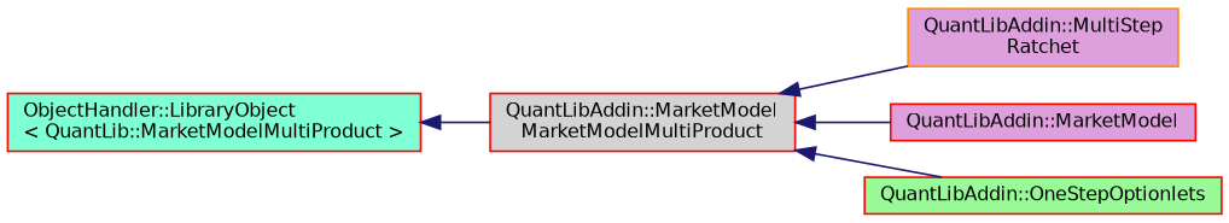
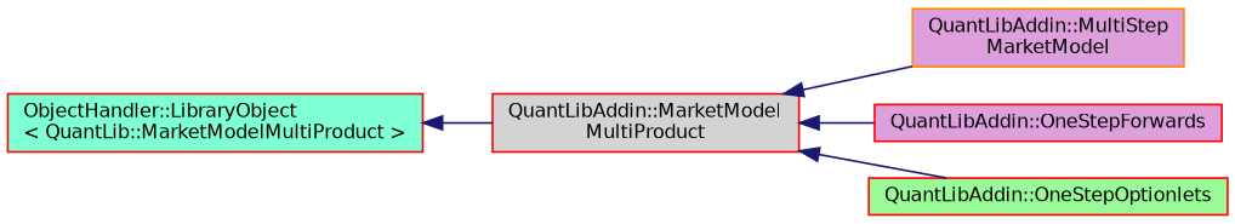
  digraph {
    rankdir=LR
    node [color=red fillcolor=plum fontname=Helvetica fontsize=10 shape=record style=filled]
    edge [color=midnightblue dir=back fontname=Helvetica fontsize=10 labelfontname=Helvetica labelfontsize=10 style=solid]
-   n1 [fillcolor=lightgrey fontcolor=black height=0.2 label="QuantLibAddin::MarketModel\lMarketModelMultiProduct" width=0.4]
-   n2 [color=darkorange height=0.2 label="QuantLibAddin::MultiStep\lRatchet" width=0.4]
-   n3 [height=0.2 label="QuantLibAddin::MarketModel" width=0.4]
+   n1 [fillcolor=lightgrey fontcolor=black height=0.2 label="QuantLibAddin::MarketModel\lMultiProduct" width=0.4]
+   n2 [color=darkorange height=0.2 label="QuantLibAddin::MultiStep\lMarketModel" width=0.4]
+   n3 [height=0.2 label="QuantLibAddin::OneStepForwards" width=0.4]
    n4 [fillcolor=palegreen height=0.2 label="QuantLibAddin::OneStepOptionlets" width=0.4]
    n5 [fillcolor=aquamarine height=0.2 label="ObjectHandler::LibraryObject\l\< QuantLib::MarketModelMultiProduct \>" width=0.4]
    n1 -> n2
    n1 -> n3
    n1 -> n4
    n5 -> n1
  }
